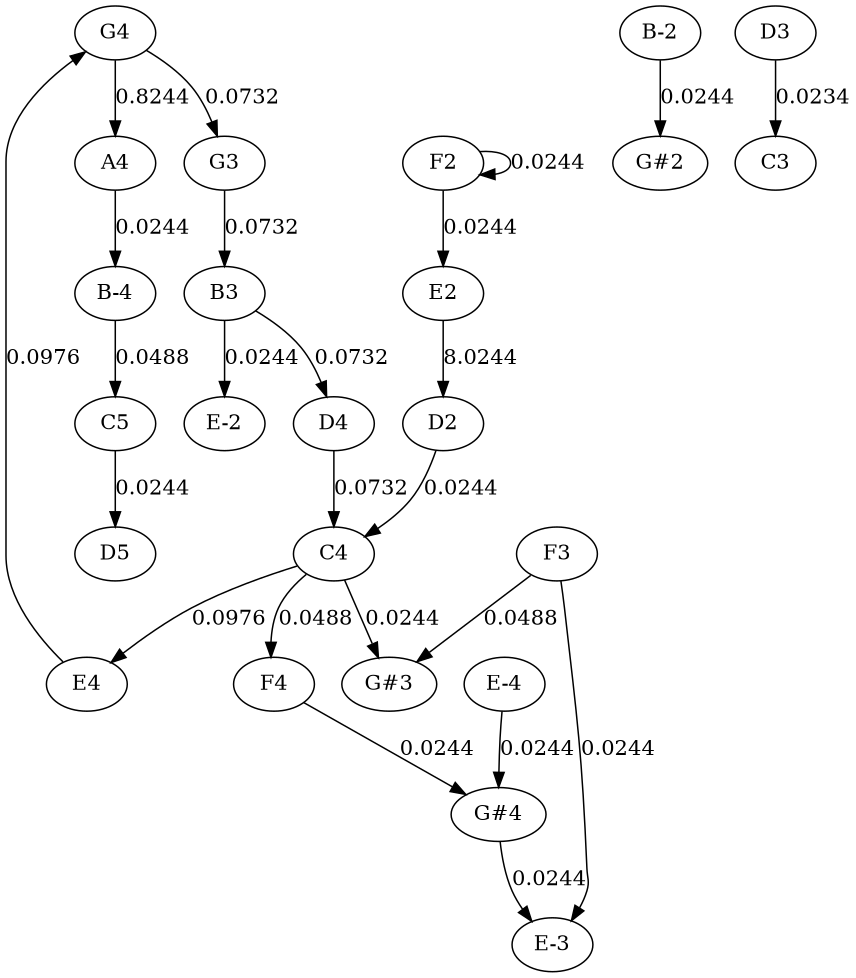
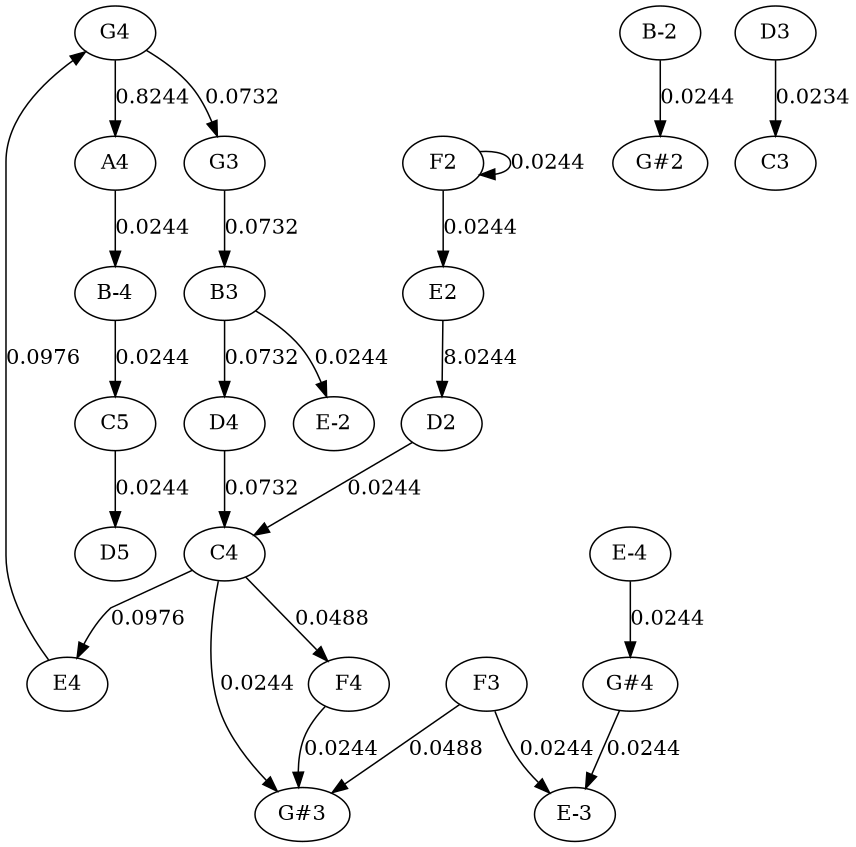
  strict graph {
    edge [arrowtype=normal dir=forward]
    A4 [height=0.5 width=0.75]
    "B-4" [height=0.5 width=0.75]
    C5 [height=0.5 width=0.75]
    D5 [height=0.5 width=0.75]
    "B-2" [height=0.5 width=0.75]
    "G#2" [height=0.5 width=0.75927]
    B3 [height=0.5 width=0.75]
    D4 [height=0.5 width=0.75]
    "E-2" [height=0.5 width=0.75]
    C4 [height=0.5 width=0.75]
    E4 [height=0.5 width=0.75]
    "G#3" [height=0.5 width=0.75927]
    F4 [height=0.5 width=0.75]
    G4 [height=0.5 width=0.75]
    "G#4" [height=0.5 width=0.75927]
    G3 [height=0.5 width=0.75]
    "E-3" [height=0.5 width=0.75]
    D2 [height=0.5 width=0.75]
    D3 [height=0.5 width=0.75]
    C3 [height=0.5 width=0.75]
    "E-4" [height=0.5 width=0.75]
    E2 [height=0.5 width=0.75]
    F2 [height=0.5 width=0.75]
    F3 [height=0.5 width=0.75]
    A4 -- "B-4" [label=0.0244]
-   "B-4" -- C5 [label=0.0488]
+   "B-4" -- C5 [label=0.0244]
    C5 -- D5 [label=0.0244]
    "B-2" -- "G#2" [label=0.0244]
    B3 -- D4 [label=0.0732]
    B3 -- "E-2" [label=0.0244]
    D4 -- C4 [label=0.0732]
    C4 -- E4 [label=0.0976]
    C4 -- "G#3" [label=0.0244]
    C4 -- F4 [label=0.0488]
    E4 -- G4 [label=0.0976]
-   F4 -- "G#4" [label=0.0244]
+   F4 -- "G#3" [label=0.0244]
    G4 -- A4 [label=0.8244]
    G4 -- G3 [label=0.0732]
    "G#4" -- "E-3" [label=0.0244]
    G3 -- B3 [label=0.0732]
    D2 -- C4 [label=0.0244]
    D3 -- C3 [label=0.0234]
    "E-4" -- "G#4" [label=0.0244]
    E2 -- D2 [label=8.0244]
    F2 -- E2 [label=0.0244]
    F2 -- F2 [label=0.0244]
    F3 -- "G#3" [label=0.0488]
    F3 -- "E-3" [label=0.0244]
  }
